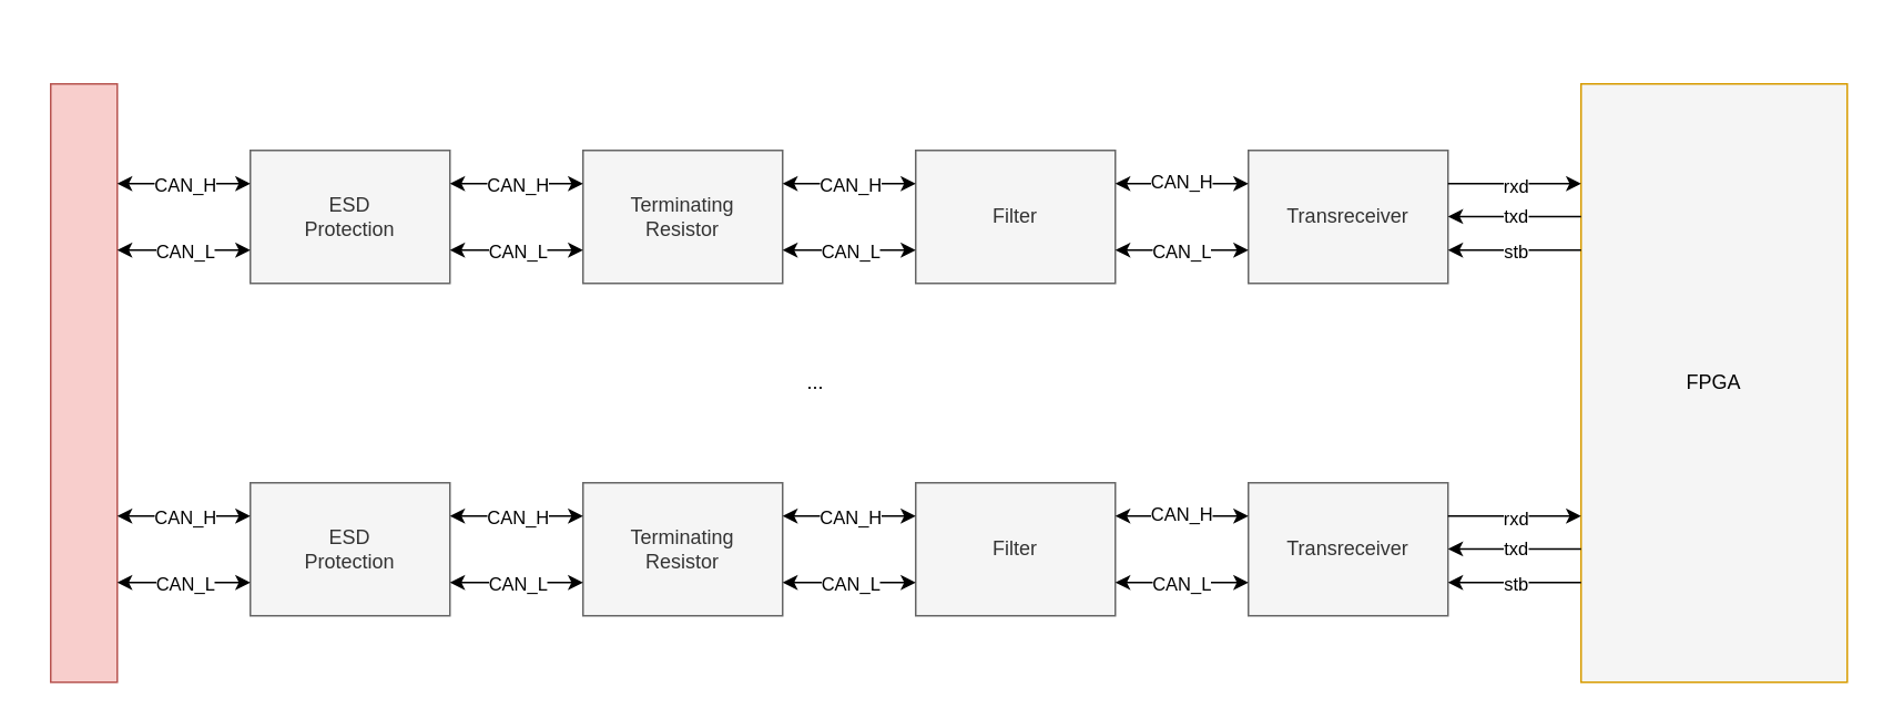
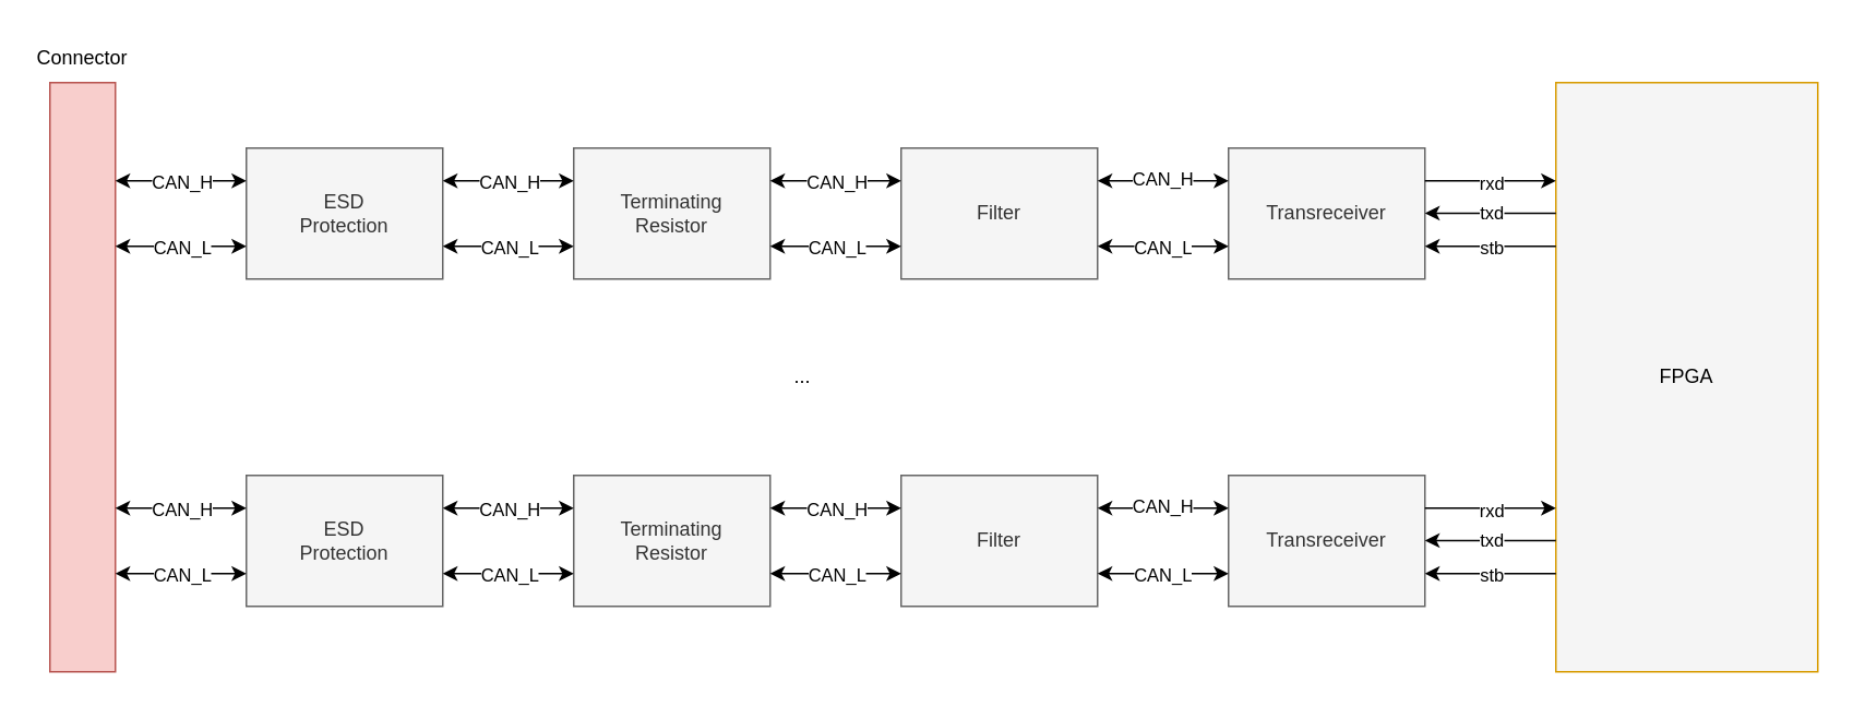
  <mxCell id="0" />
  <mxCell id="1" parent="0" />
  <mxCell id="2" value="FPGA" style="rounded=0;whiteSpace=wrap;html=1;fillColor=#f5f5f5;strokeColor=#d79b00;" vertex="1" parent="1"><mxGeometry x="950" y="50" width="160" height="360" as="geometry" /></mxCell>
  <mxCell id="3" value="Transreceiver" style="rounded=0;whiteSpace=wrap;html=1;fillColor=#f5f5f5;fontColor=#333333;strokeColor=#666666;" vertex="1" parent="1"><mxGeometry x="750" y="90" width="120" height="80" as="geometry" /></mxCell>
  <mxCell id="4" value="" style="endArrow=classic;html=1;rounded=0;" edge="1" parent="1"><mxGeometry width="50" height="50" relative="1" as="geometry"><mxPoint x="870" y="110" as="sourcePoint" /><mxPoint x="950" y="110" as="targetPoint" /></mxGeometry></mxCell>
  <mxCell id="5" value="rxd" style="edgeLabel;html=1;align=center;verticalAlign=middle;resizable=0;points=[];" vertex="1" connectable="0" parent="4"><mxGeometry x="0.08" y="-1" relative="1" as="geometry"><mxPoint x="-3" as="offset" /></mxGeometry></mxCell>
  <mxCell id="6" value="" style="endArrow=classic;html=1;rounded=0;" edge="1" parent="1"><mxGeometry width="50" height="50" relative="1" as="geometry"><mxPoint x="950" y="129.76" as="sourcePoint" /><mxPoint x="870" y="129.76" as="targetPoint" /></mxGeometry></mxCell>
  <mxCell id="7" value="txd" style="edgeLabel;html=1;align=center;verticalAlign=middle;resizable=0;points=[];" vertex="1" connectable="0" parent="6"><mxGeometry x="0.099" relative="1" as="geometry"><mxPoint x="4" as="offset" /></mxGeometry></mxCell>
  <mxCell id="8" value="" style="endArrow=classic;html=1;rounded=0;" edge="1" parent="1"><mxGeometry width="50" height="50" relative="1" as="geometry"><mxPoint x="950" y="150" as="sourcePoint" /><mxPoint x="870" y="150" as="targetPoint" /></mxGeometry></mxCell>
  <mxCell id="9" value="stb" style="edgeLabel;html=1;align=center;verticalAlign=middle;resizable=0;points=[];" vertex="1" connectable="0" parent="8"><mxGeometry x="0.099" relative="1" as="geometry"><mxPoint x="4" as="offset" /></mxGeometry></mxCell>
  <mxCell id="10" value="Filter" style="rounded=0;whiteSpace=wrap;html=1;fillColor=#f5f5f5;fontColor=#333333;strokeColor=#666666;" vertex="1" parent="1"><mxGeometry x="550" y="90" width="120" height="80" as="geometry" /></mxCell>
  <mxCell id="11" value="" style="endArrow=classic;startArrow=classic;html=1;rounded=0;entryX=0;entryY=0.25;entryDx=0;entryDy=0;" edge="1" parent="1" target="3"><mxGeometry width="50" height="50" relative="1" as="geometry"><mxPoint x="670" y="110" as="sourcePoint" /><mxPoint x="720" y="60" as="targetPoint" /></mxGeometry></mxCell>
  <mxCell id="12" value="CAN_H" style="edgeLabel;html=1;align=center;verticalAlign=middle;resizable=0;points=[];" vertex="1" connectable="0" parent="11"><mxGeometry x="-0.024" y="2" relative="1" as="geometry"><mxPoint as="offset" /></mxGeometry></mxCell>
  <mxCell id="13" value="" style="endArrow=classic;startArrow=classic;html=1;rounded=0;entryX=0;entryY=0.25;entryDx=0;entryDy=0;" edge="1" parent="1"><mxGeometry width="50" height="50" relative="1" as="geometry"><mxPoint x="670" y="150" as="sourcePoint" /><mxPoint x="750" y="150" as="targetPoint" /></mxGeometry></mxCell>
  <mxCell id="14" value="CAN_L" style="edgeLabel;html=1;align=center;verticalAlign=middle;resizable=0;points=[];" vertex="1" connectable="0" parent="13"><mxGeometry x="-0.036" relative="1" as="geometry"><mxPoint as="offset" /></mxGeometry></mxCell>
  <mxCell id="15" value="Terminating&lt;br&gt;Resistor" style="rounded=0;whiteSpace=wrap;html=1;fillColor=#f5f5f5;fontColor=#333333;strokeColor=#666666;" vertex="1" parent="1"><mxGeometry x="350" y="90" width="120" height="80" as="geometry" /></mxCell>
  <mxCell id="16" value="" style="endArrow=classic;startArrow=classic;html=1;rounded=0;entryX=0;entryY=0.25;entryDx=0;entryDy=0;" edge="1" parent="1"><mxGeometry width="50" height="50" relative="1" as="geometry"><mxPoint x="470" y="110" as="sourcePoint" /><mxPoint x="550" y="110" as="targetPoint" /></mxGeometry></mxCell>
  <mxCell id="17" value="CAN_H" style="edgeLabel;html=1;align=center;verticalAlign=middle;resizable=0;points=[];" vertex="1" connectable="0" parent="16"><mxGeometry x="0.065" relative="1" as="geometry"><mxPoint x="-3" as="offset" /></mxGeometry></mxCell>
  <mxCell id="18" value="" style="endArrow=classic;startArrow=classic;html=1;rounded=0;entryX=0;entryY=0.25;entryDx=0;entryDy=0;" edge="1" parent="1"><mxGeometry width="50" height="50" relative="1" as="geometry"><mxPoint x="470" y="150" as="sourcePoint" /><mxPoint x="550" y="150" as="targetPoint" /></mxGeometry></mxCell>
  <mxCell id="19" value="CAN_L" style="edgeLabel;html=1;align=center;verticalAlign=middle;resizable=0;points=[];" vertex="1" connectable="0" parent="18"><mxGeometry x="-0.045" y="-2" relative="1" as="geometry"><mxPoint x="2" y="-2" as="offset" /></mxGeometry></mxCell>
  <mxCell id="20" value="ESD&lt;br&gt;Protection" style="rounded=0;whiteSpace=wrap;html=1;fillColor=#f5f5f5;fontColor=#333333;strokeColor=#666666;" vertex="1" parent="1"><mxGeometry x="150" y="90" width="120" height="80" as="geometry" /></mxCell>
  <mxCell id="21" value="" style="endArrow=classic;startArrow=classic;html=1;rounded=0;entryX=0;entryY=0.25;entryDx=0;entryDy=0;" edge="1" parent="1"><mxGeometry width="50" height="50" relative="1" as="geometry"><mxPoint x="270" y="110" as="sourcePoint" /><mxPoint x="350" y="110" as="targetPoint" /></mxGeometry></mxCell>
  <mxCell id="22" value="CAN_H" style="edgeLabel;html=1;align=center;verticalAlign=middle;resizable=0;points=[];" vertex="1" connectable="0" parent="21"><mxGeometry x="0.065" relative="1" as="geometry"><mxPoint x="-3" as="offset" /></mxGeometry></mxCell>
  <mxCell id="23" value="" style="endArrow=classic;startArrow=classic;html=1;rounded=0;entryX=0;entryY=0.25;entryDx=0;entryDy=0;" edge="1" parent="1"><mxGeometry width="50" height="50" relative="1" as="geometry"><mxPoint x="270" y="150" as="sourcePoint" /><mxPoint x="350" y="150" as="targetPoint" /></mxGeometry></mxCell>
  <mxCell id="24" value="CAN_L" style="edgeLabel;html=1;align=center;verticalAlign=middle;resizable=0;points=[];" vertex="1" connectable="0" parent="23"><mxGeometry x="-0.045" y="-2" relative="1" as="geometry"><mxPoint x="2" y="-2" as="offset" /></mxGeometry></mxCell>
  <mxCell id="25" value="" style="rounded=0;whiteSpace=wrap;html=1;fillColor=#f8cecc;strokeColor=#b85450;" vertex="1" parent="1"><mxGeometry x="30" y="50" width="40" height="360" as="geometry" /></mxCell>
+ <mxCell id="26" value="Connector" style="text;strokeColor=none;align=center;fillColor=none;html=1;verticalAlign=middle;whiteSpace=wrap;rounded=0;" vertex="1" parent="1"><mxGeometry x="20" y="20" width="60" height="30" as="geometry" /></mxCell>
  <mxCell id="27" value="" style="endArrow=classic;startArrow=classic;html=1;rounded=0;entryX=0;entryY=0.25;entryDx=0;entryDy=0;" edge="1" parent="1"><mxGeometry width="50" height="50" relative="1" as="geometry"><mxPoint x="70" y="110" as="sourcePoint" /><mxPoint x="150" y="110" as="targetPoint" /></mxGeometry></mxCell>
  <mxCell id="28" value="CAN_H" style="edgeLabel;html=1;align=center;verticalAlign=middle;resizable=0;points=[];" vertex="1" connectable="0" parent="27"><mxGeometry x="0.065" relative="1" as="geometry"><mxPoint x="-3" as="offset" /></mxGeometry></mxCell>
  <mxCell id="29" value="" style="endArrow=classic;startArrow=classic;html=1;rounded=0;entryX=0;entryY=0.25;entryDx=0;entryDy=0;" edge="1" parent="1"><mxGeometry width="50" height="50" relative="1" as="geometry"><mxPoint x="70" y="150" as="sourcePoint" /><mxPoint x="150" y="150" as="targetPoint" /></mxGeometry></mxCell>
  <mxCell id="30" value="CAN_L" style="edgeLabel;html=1;align=center;verticalAlign=middle;resizable=0;points=[];" vertex="1" connectable="0" parent="29"><mxGeometry x="-0.045" y="-2" relative="1" as="geometry"><mxPoint x="2" y="-2" as="offset" /></mxGeometry></mxCell>
  <mxCell id="31" value="Transreceiver" style="rounded=0;whiteSpace=wrap;html=1;fillColor=#f5f5f5;fontColor=#333333;strokeColor=#666666;" vertex="1" parent="1"><mxGeometry x="750" y="290" width="120" height="80" as="geometry" /></mxCell>
  <mxCell id="32" value="" style="endArrow=classic;html=1;rounded=0;" edge="1" parent="1"><mxGeometry width="50" height="50" relative="1" as="geometry"><mxPoint x="870" y="310" as="sourcePoint" /><mxPoint x="950" y="310" as="targetPoint" /></mxGeometry></mxCell>
  <mxCell id="33" value="rxd" style="edgeLabel;html=1;align=center;verticalAlign=middle;resizable=0;points=[];" vertex="1" connectable="0" parent="32"><mxGeometry x="0.08" y="-1" relative="1" as="geometry"><mxPoint x="-3" as="offset" /></mxGeometry></mxCell>
  <mxCell id="34" value="" style="endArrow=classic;html=1;rounded=0;" edge="1" parent="1"><mxGeometry width="50" height="50" relative="1" as="geometry"><mxPoint x="950" y="329.76" as="sourcePoint" /><mxPoint x="870" y="329.76" as="targetPoint" /></mxGeometry></mxCell>
  <mxCell id="35" value="txd" style="edgeLabel;html=1;align=center;verticalAlign=middle;resizable=0;points=[];" vertex="1" connectable="0" parent="34"><mxGeometry x="0.099" relative="1" as="geometry"><mxPoint x="4" as="offset" /></mxGeometry></mxCell>
  <mxCell id="36" value="" style="endArrow=classic;html=1;rounded=0;" edge="1" parent="1"><mxGeometry width="50" height="50" relative="1" as="geometry"><mxPoint x="950" y="350" as="sourcePoint" /><mxPoint x="870" y="350" as="targetPoint" /></mxGeometry></mxCell>
  <mxCell id="37" value="stb" style="edgeLabel;html=1;align=center;verticalAlign=middle;resizable=0;points=[];" vertex="1" connectable="0" parent="36"><mxGeometry x="0.099" relative="1" as="geometry"><mxPoint x="4" as="offset" /></mxGeometry></mxCell>
  <mxCell id="38" value="Filter" style="rounded=0;whiteSpace=wrap;html=1;fillColor=#f5f5f5;fontColor=#333333;strokeColor=#666666;" vertex="1" parent="1"><mxGeometry x="550" y="290" width="120" height="80" as="geometry" /></mxCell>
  <mxCell id="39" value="" style="endArrow=classic;startArrow=classic;html=1;rounded=0;entryX=0;entryY=0.25;entryDx=0;entryDy=0;" edge="1" parent="1" target="31"><mxGeometry width="50" height="50" relative="1" as="geometry"><mxPoint x="670" y="310" as="sourcePoint" /><mxPoint x="720" y="260" as="targetPoint" /></mxGeometry></mxCell>
  <mxCell id="40" value="CAN_H" style="edgeLabel;html=1;align=center;verticalAlign=middle;resizable=0;points=[];" vertex="1" connectable="0" parent="39"><mxGeometry x="-0.024" y="2" relative="1" as="geometry"><mxPoint as="offset" /></mxGeometry></mxCell>
  <mxCell id="41" value="" style="endArrow=classic;startArrow=classic;html=1;rounded=0;entryX=0;entryY=0.25;entryDx=0;entryDy=0;" edge="1" parent="1"><mxGeometry width="50" height="50" relative="1" as="geometry"><mxPoint x="670" y="350" as="sourcePoint" /><mxPoint x="750" y="350" as="targetPoint" /></mxGeometry></mxCell>
  <mxCell id="42" value="CAN_L" style="edgeLabel;html=1;align=center;verticalAlign=middle;resizable=0;points=[];" vertex="1" connectable="0" parent="41"><mxGeometry x="-0.036" relative="1" as="geometry"><mxPoint as="offset" /></mxGeometry></mxCell>
  <mxCell id="43" value="Terminating&lt;br&gt;Resistor" style="rounded=0;whiteSpace=wrap;html=1;fillColor=#f5f5f5;fontColor=#333333;strokeColor=#666666;" vertex="1" parent="1"><mxGeometry x="350" y="290" width="120" height="80" as="geometry" /></mxCell>
  <mxCell id="44" value="" style="endArrow=classic;startArrow=classic;html=1;rounded=0;entryX=0;entryY=0.25;entryDx=0;entryDy=0;" edge="1" parent="1"><mxGeometry width="50" height="50" relative="1" as="geometry"><mxPoint x="470" y="310" as="sourcePoint" /><mxPoint x="550" y="310" as="targetPoint" /></mxGeometry></mxCell>
  <mxCell id="45" value="CAN_H" style="edgeLabel;html=1;align=center;verticalAlign=middle;resizable=0;points=[];" vertex="1" connectable="0" parent="44"><mxGeometry x="0.065" relative="1" as="geometry"><mxPoint x="-3" as="offset" /></mxGeometry></mxCell>
  <mxCell id="46" value="" style="endArrow=classic;startArrow=classic;html=1;rounded=0;entryX=0;entryY=0.25;entryDx=0;entryDy=0;" edge="1" parent="1"><mxGeometry width="50" height="50" relative="1" as="geometry"><mxPoint x="470" y="350" as="sourcePoint" /><mxPoint x="550" y="350" as="targetPoint" /></mxGeometry></mxCell>
  <mxCell id="47" value="CAN_L" style="edgeLabel;html=1;align=center;verticalAlign=middle;resizable=0;points=[];" vertex="1" connectable="0" parent="46"><mxGeometry x="-0.045" y="-2" relative="1" as="geometry"><mxPoint x="2" y="-2" as="offset" /></mxGeometry></mxCell>
  <mxCell id="48" value="ESD&lt;br&gt;Protection" style="rounded=0;whiteSpace=wrap;html=1;fillColor=#f5f5f5;fontColor=#333333;strokeColor=#666666;" vertex="1" parent="1"><mxGeometry x="150" y="290" width="120" height="80" as="geometry" /></mxCell>
  <mxCell id="49" value="" style="endArrow=classic;startArrow=classic;html=1;rounded=0;entryX=0;entryY=0.25;entryDx=0;entryDy=0;" edge="1" parent="1"><mxGeometry width="50" height="50" relative="1" as="geometry"><mxPoint x="270" y="310" as="sourcePoint" /><mxPoint x="350" y="310" as="targetPoint" /></mxGeometry></mxCell>
  <mxCell id="50" value="CAN_H" style="edgeLabel;html=1;align=center;verticalAlign=middle;resizable=0;points=[];" vertex="1" connectable="0" parent="49"><mxGeometry x="0.065" relative="1" as="geometry"><mxPoint x="-3" as="offset" /></mxGeometry></mxCell>
  <mxCell id="51" value="" style="endArrow=classic;startArrow=classic;html=1;rounded=0;entryX=0;entryY=0.25;entryDx=0;entryDy=0;" edge="1" parent="1"><mxGeometry width="50" height="50" relative="1" as="geometry"><mxPoint x="270" y="350" as="sourcePoint" /><mxPoint x="350" y="350" as="targetPoint" /></mxGeometry></mxCell>
  <mxCell id="52" value="CAN_L" style="edgeLabel;html=1;align=center;verticalAlign=middle;resizable=0;points=[];" vertex="1" connectable="0" parent="51"><mxGeometry x="-0.045" y="-2" relative="1" as="geometry"><mxPoint x="2" y="-2" as="offset" /></mxGeometry></mxCell>
  <mxCell id="53" value="" style="endArrow=classic;startArrow=classic;html=1;rounded=0;entryX=0;entryY=0.25;entryDx=0;entryDy=0;" edge="1" parent="1"><mxGeometry width="50" height="50" relative="1" as="geometry"><mxPoint x="70" y="310" as="sourcePoint" /><mxPoint x="150" y="310" as="targetPoint" /></mxGeometry></mxCell>
  <mxCell id="54" value="CAN_H" style="edgeLabel;html=1;align=center;verticalAlign=middle;resizable=0;points=[];" vertex="1" connectable="0" parent="53"><mxGeometry x="0.065" relative="1" as="geometry"><mxPoint x="-3" as="offset" /></mxGeometry></mxCell>
  <mxCell id="55" value="" style="endArrow=classic;startArrow=classic;html=1;rounded=0;entryX=0;entryY=0.25;entryDx=0;entryDy=0;" edge="1" parent="1"><mxGeometry width="50" height="50" relative="1" as="geometry"><mxPoint x="70" y="350" as="sourcePoint" /><mxPoint x="150" y="350" as="targetPoint" /></mxGeometry></mxCell>
  <mxCell id="56" value="CAN_L" style="edgeLabel;html=1;align=center;verticalAlign=middle;resizable=0;points=[];" vertex="1" connectable="0" parent="55"><mxGeometry x="-0.045" y="-2" relative="1" as="geometry"><mxPoint x="2" y="-2" as="offset" /></mxGeometry></mxCell>
  <mxCell id="57" value="..." style="text;html=1;align=center;verticalAlign=middle;whiteSpace=wrap;rounded=0;" vertex="1" parent="1"><mxGeometry x="460" y="215" width="60" height="30" as="geometry" /></mxCell>
